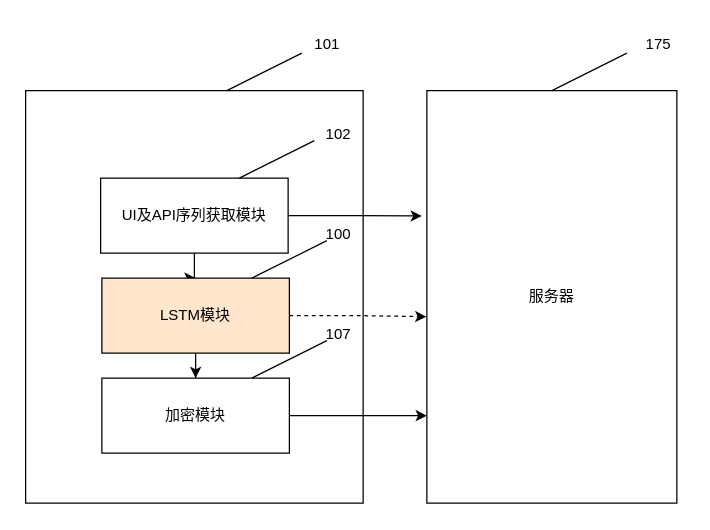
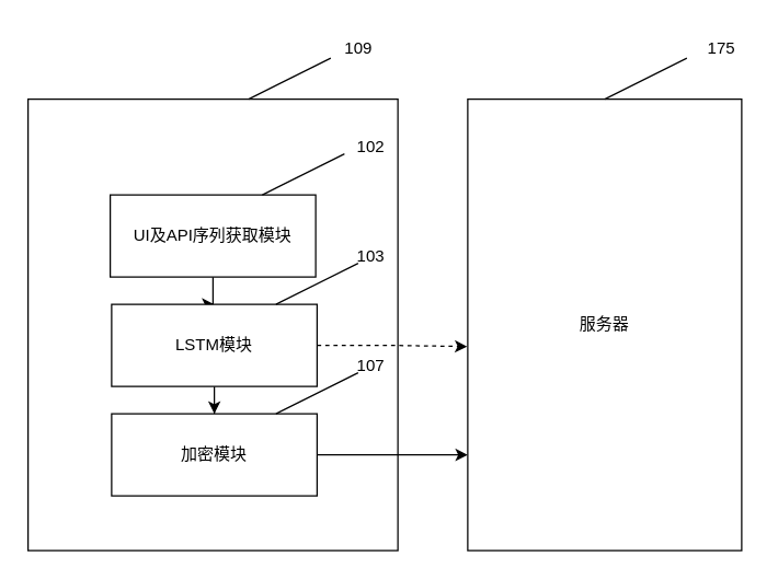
  <mxCell id="0" />
  <mxCell id="1" parent="0" />
  <mxCell id="2" value="" style="whiteSpace=wrap;html=1;" vertex="1" parent="1"><mxGeometry x="20" y="72" width="270" height="330" as="geometry" /></mxCell>
  <mxCell id="3" style="edgeStyle=orthogonalEdgeStyle;rounded=0;orthogonalLoop=1;jettySize=auto;html=1;exitX=0.5;exitY=1;exitDx=0;exitDy=0;" edge="1" parent="1" source="4" target="6"><mxGeometry relative="1" as="geometry" /></mxCell>
  <mxCell id="4" value="UI及API序列获取模块" style="whiteSpace=wrap;html=1;" vertex="1" parent="1"><mxGeometry x="80" y="142" width="150" height="60" as="geometry" /></mxCell>
  <mxCell id="5" value="" style="edgeStyle=orthogonalEdgeStyle;rounded=0;orthogonalLoop=1;jettySize=auto;html=1;" edge="1" parent="1" source="6" target="7"><mxGeometry relative="1" as="geometry" /></mxCell>
- <mxCell id="6" value="LSTM模块" style="whiteSpace=wrap;html=1;fillColor=#ffe6cc;" vertex="1" parent="1"><mxGeometry x="81" y="222" width="150" height="60" as="geometry" /></mxCell>
+ <mxCell id="6" value="LSTM模块" style="whiteSpace=wrap;html=1;" vertex="1" parent="1"><mxGeometry x="81" y="222" width="150" height="60" as="geometry" /></mxCell>
  <mxCell id="7" value="加密模块" style="whiteSpace=wrap;html=1;" vertex="1" parent="1"><mxGeometry x="81" y="302" width="150" height="60" as="geometry" /></mxCell>
  <mxCell id="8" value="服务器" style="whiteSpace=wrap;html=1;" vertex="1" parent="1"><mxGeometry x="341" y="72" width="200" height="330" as="geometry" /></mxCell>
  <mxCell id="9" style="edgeStyle=orthogonalEdgeStyle;rounded=0;orthogonalLoop=1;jettySize=auto;html=1;" edge="1" parent="1" source="7"><mxGeometry relative="1" as="geometry"><mxPoint x="341" y="332" as="targetPoint" /></mxGeometry></mxCell>
- <mxCell id="10" style="edgeStyle=orthogonalEdgeStyle;rounded=0;orthogonalLoop=1;jettySize=auto;html=1;entryX=-0.02;entryY=0.304;entryDx=0;entryDy=0;entryPerimeter=0;" edge="1" parent="1" source="4" target="8"><mxGeometry relative="1" as="geometry" /></mxCell>
  <mxCell id="11" style="edgeStyle=orthogonalEdgeStyle;rounded=0;orthogonalLoop=1;jettySize=auto;html=1;entryX=-0.002;entryY=0.548;entryDx=0;entryDy=0;entryPerimeter=0;dashed=1;" edge="1" parent="1" source="6" target="8"><mxGeometry relative="1" as="geometry" /></mxCell>
  <mxCell id="12" value="" style="endArrow=none;html=1;rounded=0;" edge="1" parent="1"><mxGeometry width="50" height="50" relative="1" as="geometry"><mxPoint x="181" y="72" as="sourcePoint" /><mxPoint x="241" y="42" as="targetPoint" /></mxGeometry></mxCell>
- <mxCell id="13" value="101" style="text;html=1;align=center;verticalAlign=middle;resizable=0;points=[];autosize=1;strokeColor=none;fillColor=none;" vertex="1" parent="1"><mxGeometry x="241" y="20" width="40" height="30" as="geometry" /></mxCell>
+ <mxCell id="13" value="109" style="text;html=1;align=center;verticalAlign=middle;resizable=0;points=[];autosize=1;strokeColor=none;fillColor=none;" vertex="1" parent="1"><mxGeometry x="241" y="20" width="40" height="30" as="geometry" /></mxCell>
  <mxCell id="14" value="" style="endArrow=none;html=1;rounded=0;" edge="1" parent="1"><mxGeometry width="50" height="50" relative="1" as="geometry"><mxPoint x="191" y="142" as="sourcePoint" /><mxPoint x="251" y="112" as="targetPoint" /></mxGeometry></mxCell>
  <mxCell id="15" value="102" style="text;html=1;align=center;verticalAlign=middle;resizable=0;points=[];autosize=1;strokeColor=none;fillColor=none;" vertex="1" parent="1"><mxGeometry x="250" y="92" width="40" height="30" as="geometry" /></mxCell>
  <mxCell id="16" value="" style="endArrow=none;html=1;rounded=0;" edge="1" parent="1"><mxGeometry width="50" height="50" relative="1" as="geometry"><mxPoint x="201" y="222" as="sourcePoint" /><mxPoint x="261" y="192" as="targetPoint" /></mxGeometry></mxCell>
- <mxCell id="17" value="100" style="text;html=1;align=center;verticalAlign=middle;resizable=0;points=[];autosize=1;strokeColor=none;fillColor=none;" vertex="1" parent="1"><mxGeometry x="250" y="172" width="40" height="30" as="geometry" /></mxCell>
+ <mxCell id="17" value="103" style="text;html=1;align=center;verticalAlign=middle;resizable=0;points=[];autosize=1;strokeColor=none;fillColor=none;" vertex="1" parent="1"><mxGeometry x="250" y="172" width="40" height="30" as="geometry" /></mxCell>
  <mxCell id="18" value="" style="endArrow=none;html=1;rounded=0;" edge="1" parent="1"><mxGeometry width="50" height="50" relative="1" as="geometry"><mxPoint x="201" y="302" as="sourcePoint" /><mxPoint x="261" y="272" as="targetPoint" /></mxGeometry></mxCell>
  <mxCell id="19" value="107" style="text;html=1;align=center;verticalAlign=middle;resizable=0;points=[];autosize=1;strokeColor=none;fillColor=none;" vertex="1" parent="1"><mxGeometry x="250" y="252" width="40" height="30" as="geometry" /></mxCell>
  <mxCell id="20" value="" style="endArrow=none;html=1;rounded=0;" edge="1" parent="1"><mxGeometry width="50" height="50" relative="1" as="geometry"><mxPoint x="441" y="72" as="sourcePoint" /><mxPoint x="501" y="42" as="targetPoint" /></mxGeometry></mxCell>
  <mxCell id="21" value="175" style="text;html=1;align=center;verticalAlign=middle;resizable=0;points=[];autosize=1;strokeColor=none;fillColor=none;" vertex="1" parent="1"><mxGeometry x="506" y="20" width="40" height="30" as="geometry" /></mxCell>
